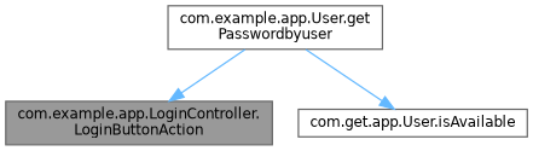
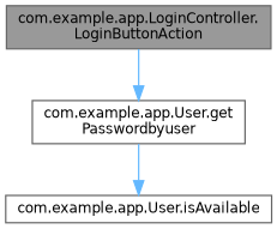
  digraph {
    rankdir=TB
    node [color=grey40 fillcolor=white fontname=Helvetica fontsize=10 shape=box style=filled]
    edge [color=steelblue1 fontname=Helvetica fontsize=10 labelfontname=Helvetica labelfontsize=10 style=solid]
    n1 [color=gray40 fillcolor=grey60 fontcolor=black height=0.2 label="com.example.app.LoginController.\lLoginButtonAction" width=0.4]
    n2 [height=0.2 label="com.example.app.User.get\lPasswordbyuser" width=0.4]
-   n3 [height=0.2 label="com.get.app.User.isAvailable" width=0.4]
-   n2 -> n1
+   n3 [height=0.2 label="com.example.app.User.isAvailable" width=0.4]
+   n1 -> n2
    n2 -> n3
  }
